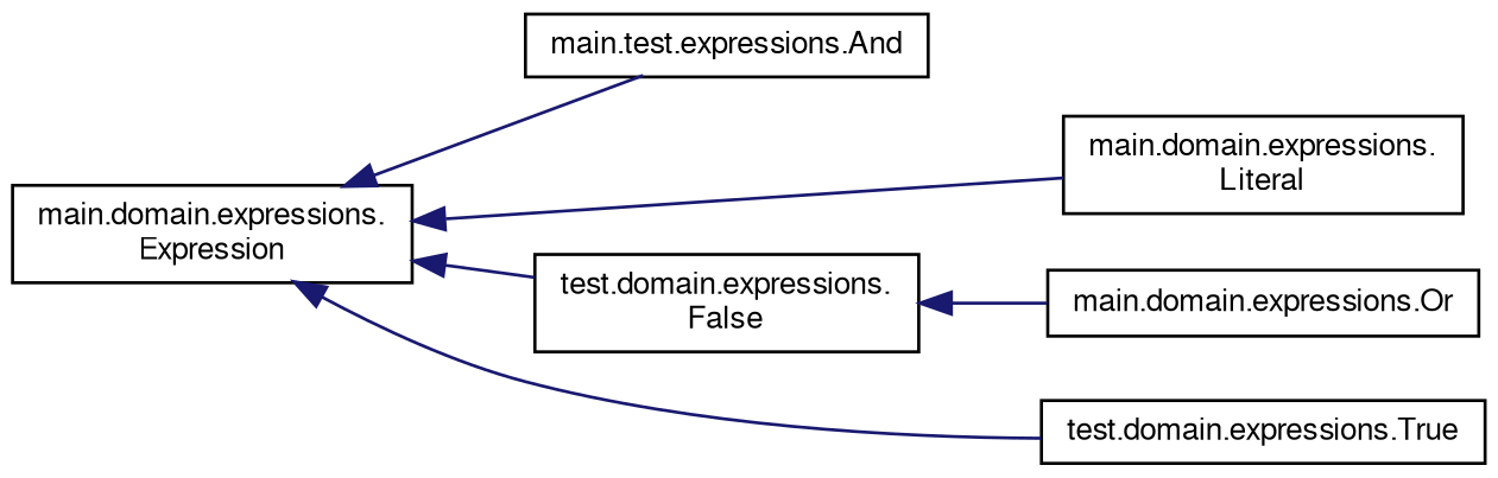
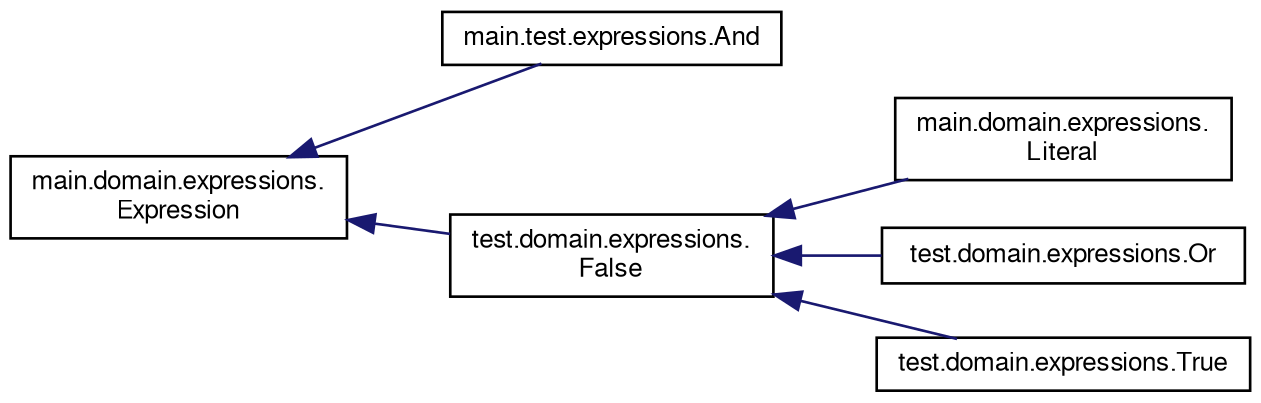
  digraph {
    rankdir=LR
    node [color=black fillcolor=white fontname=FreeSans fontsize=10 shape=record style=filled]
    edge [color=midnightblue dir=back fontname=FreeSans fontsize=10 labelfontname=FreeSans labelfontsize=10 style=solid]
    n1 [height=0.2 label="main.domain.expressions.\lExpression" width=0.4]
    n2 [height=0.2 label="main.test.expressions.And" width=0.4]
    n3 [height=0.2 label="main.domain.expressions.\lLiteral" width=0.4]
    n4 [height=0.2 label="test.domain.expressions.\lFalse" width=0.4]
    n5 [height=0.2 label="test.domain.expressions.True" width=0.4]
-   n6 [height=0.2 label="main.domain.expressions.Or" width=0.4]
+   n6 [height=0.2 label="test.domain.expressions.Or" width=0.4]
    n1 -> n2
-   n1 -> n3
+   n4 -> n3
    n1 -> n4
-   n1 -> n5
+   n4 -> n5
    n4 -> n6
  }
